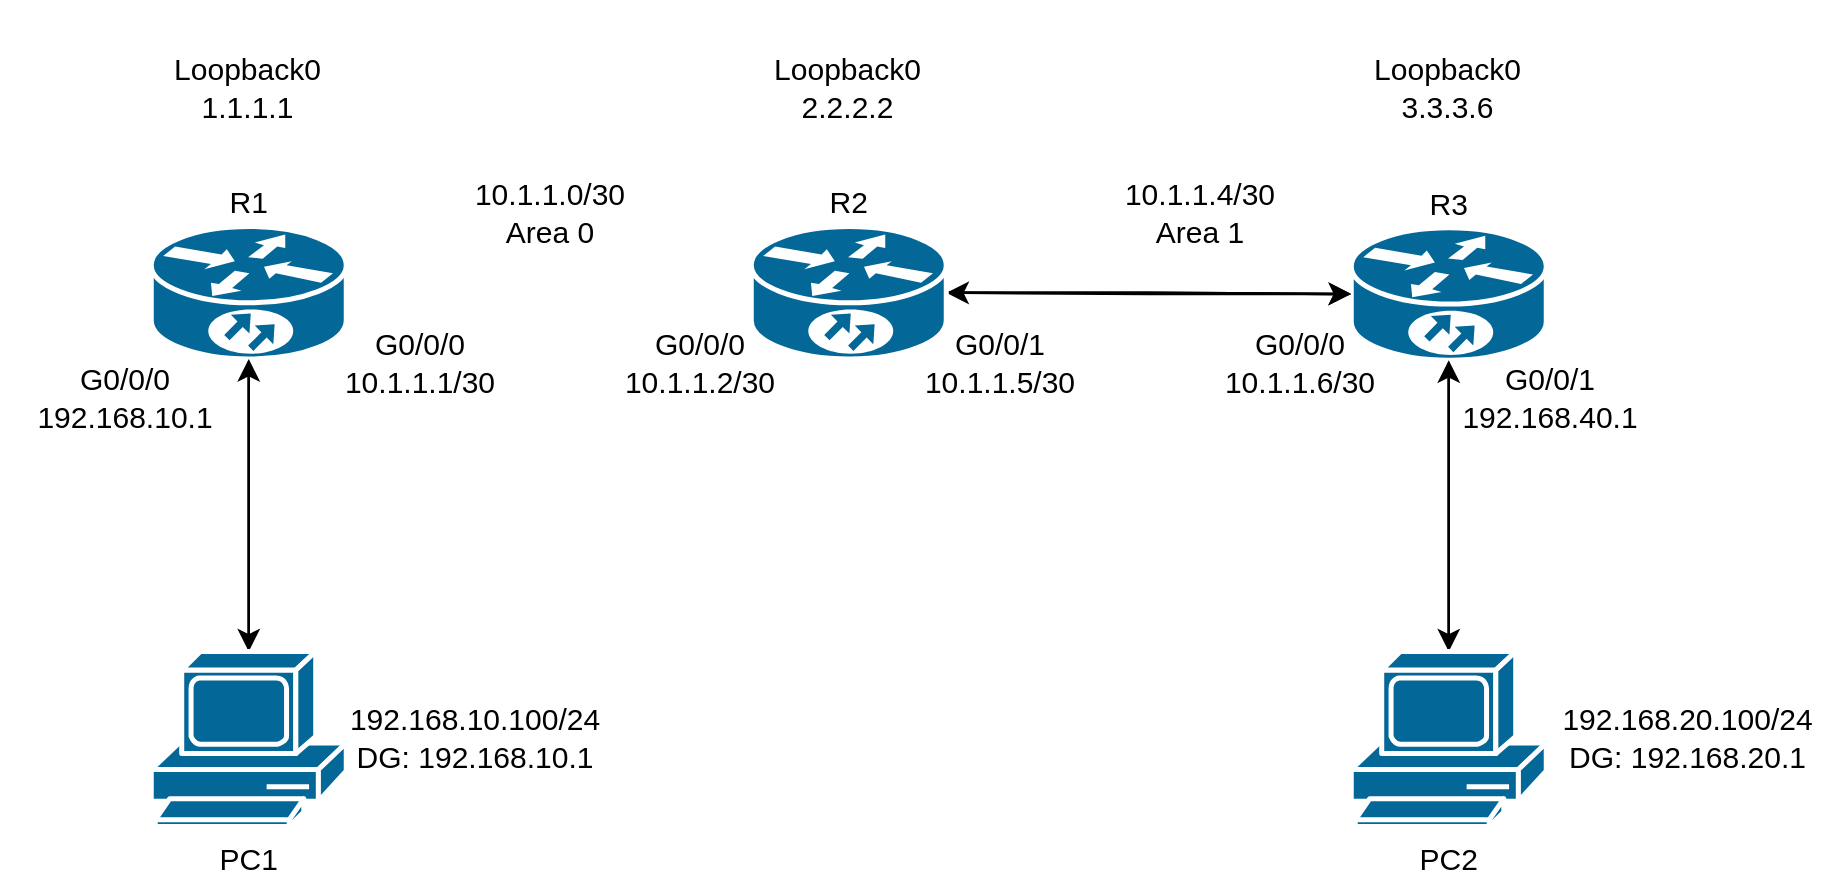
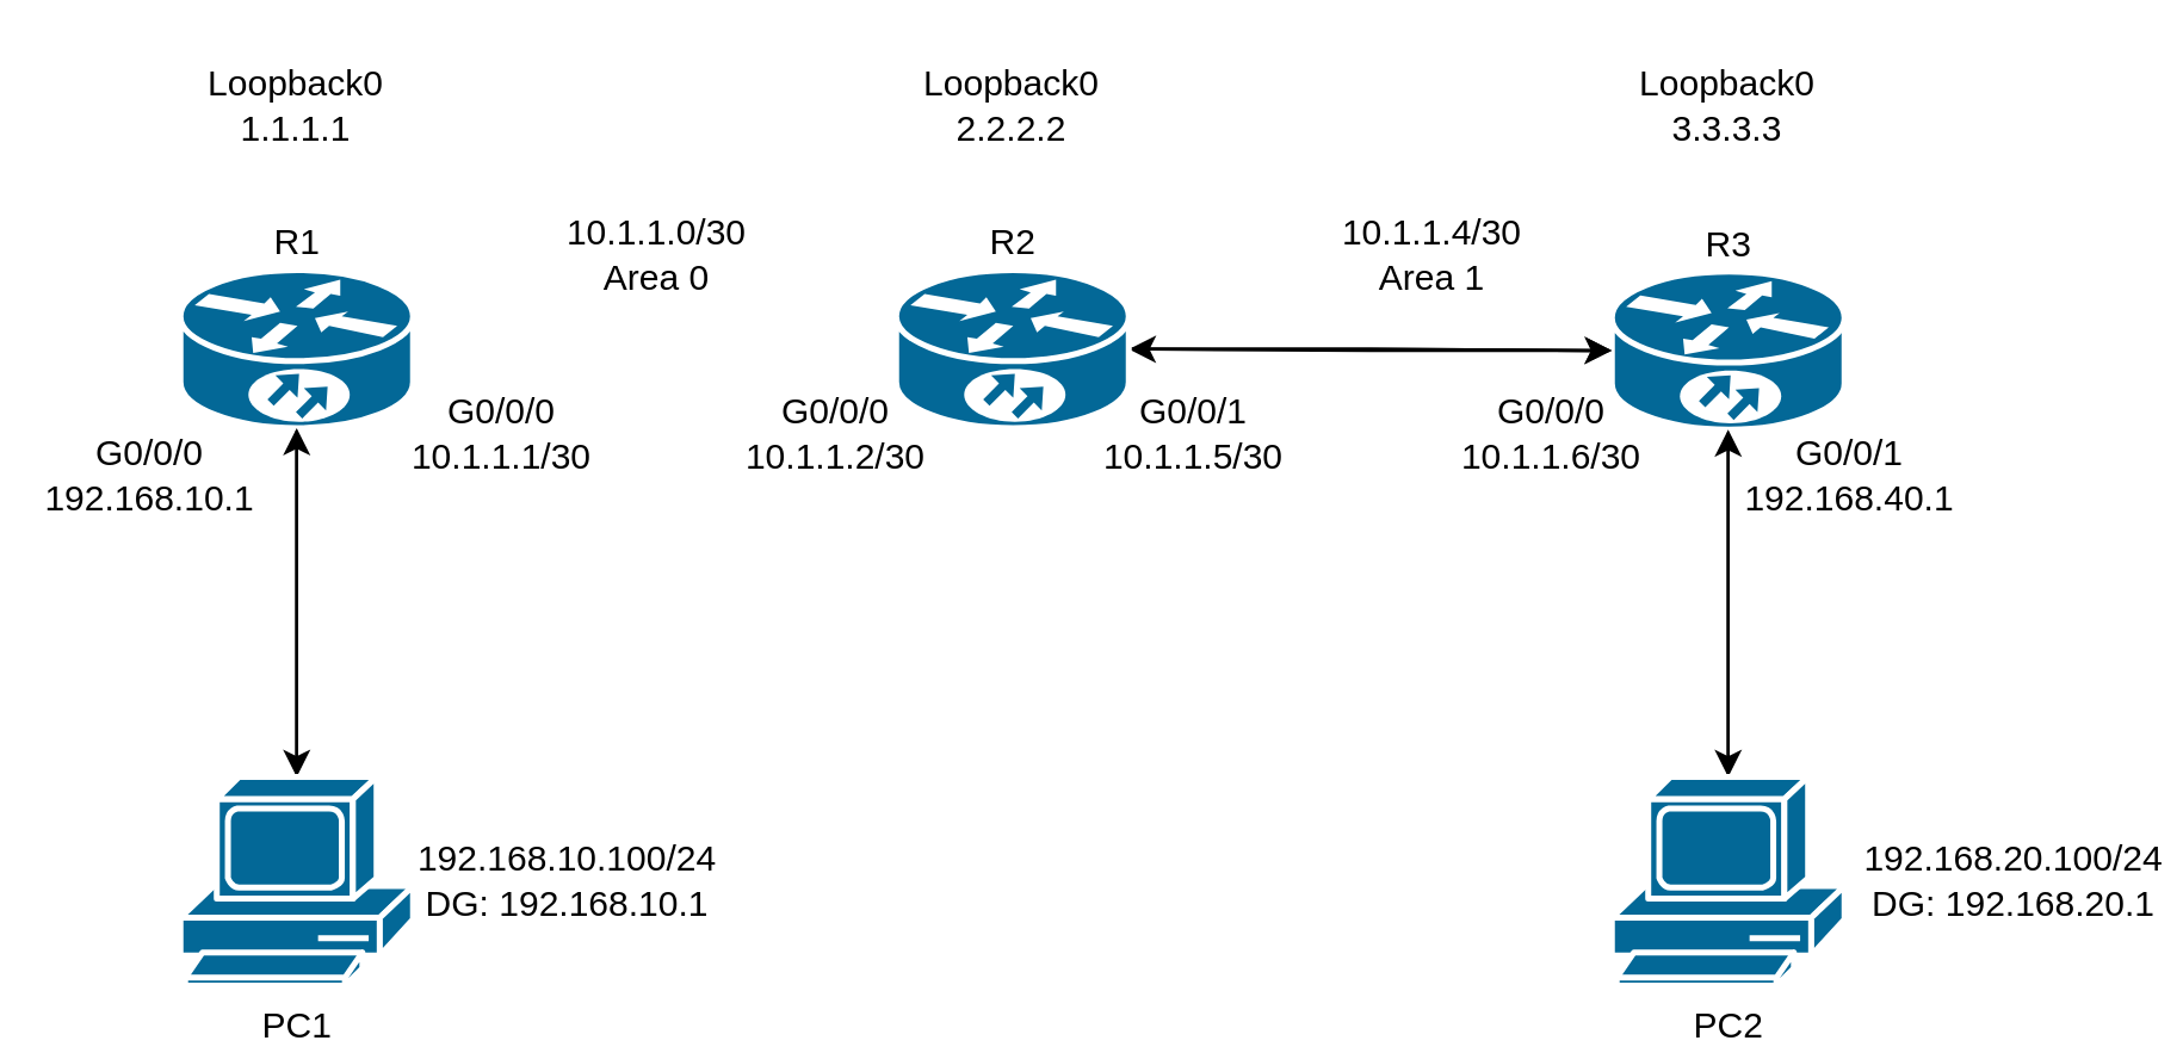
  <mxCell id="0" />
  <mxCell id="1" parent="0" />
  <mxCell id="2" style="edgeStyle=orthogonalEdgeStyle;rounded=0;orthogonalLoop=1;jettySize=auto;html=1;" edge="1" parent="1" source="4" target="11"><mxGeometry relative="1" as="geometry" /></mxCell>
  <mxCell id="3" style="edgeStyle=orthogonalEdgeStyle;rounded=0;orthogonalLoop=1;jettySize=auto;html=1;" edge="1" parent="1" source="4" target="7"><mxGeometry relative="1" as="geometry" /></mxCell>
  <mxCell id="4" value="&lt;div&gt;R3&lt;/div&gt;" style="shape=mxgraph.cisco.routers.10700;sketch=0;html=1;pointerEvents=1;dashed=0;fillColor=#036897;strokeColor=#ffffff;strokeWidth=2;verticalLabelPosition=top;verticalAlign=bottom;align=center;outlineConnect=0;direction=east;labelPosition=center;" vertex="1" parent="1"><mxGeometry x="540" y="90.5" width="78" height="53" as="geometry" /></mxCell>
  <mxCell id="5" style="edgeStyle=orthogonalEdgeStyle;rounded=0;orthogonalLoop=1;jettySize=auto;html=1;" edge="1" parent="1" source="7" target="4"><mxGeometry relative="1" as="geometry" /></mxCell>
  <mxCell id="6" style="edgeStyle=orthogonalEdgeStyle;rounded=0;orthogonalLoop=1;jettySize=auto;html=1;" edge="1" parent="1" source="7" target="4"><mxGeometry relative="1" as="geometry" /></mxCell>
  <mxCell id="7" value="R2" style="shape=mxgraph.cisco.routers.10700;sketch=0;html=1;pointerEvents=1;dashed=0;fillColor=#036897;strokeColor=#ffffff;strokeWidth=2;verticalLabelPosition=top;verticalAlign=bottom;align=center;outlineConnect=0;labelPosition=center;" vertex="1" parent="1"><mxGeometry x="300" y="90" width="78" height="53" as="geometry" /></mxCell>
  <mxCell id="8" style="edgeStyle=orthogonalEdgeStyle;rounded=0;orthogonalLoop=1;jettySize=auto;html=1;" edge="1" parent="1" source="9" target="14"><mxGeometry relative="1" as="geometry" /></mxCell>
  <mxCell id="9" value="R1" style="shape=mxgraph.cisco.routers.10700;sketch=0;html=1;pointerEvents=1;dashed=0;fillColor=#036897;strokeColor=#ffffff;strokeWidth=2;verticalLabelPosition=top;verticalAlign=bottom;align=center;outlineConnect=0;labelPosition=center;" vertex="1" parent="1"><mxGeometry x="60" y="90" width="78" height="53" as="geometry" /></mxCell>
  <mxCell id="10" style="edgeStyle=orthogonalEdgeStyle;rounded=0;orthogonalLoop=1;jettySize=auto;html=1;" edge="1" parent="1" source="11" target="4"><mxGeometry relative="1" as="geometry" /></mxCell>
  <mxCell id="11" value="PC2" style="shape=mxgraph.cisco.computers_and_peripherals.pc;sketch=0;html=1;pointerEvents=1;dashed=0;fillColor=#036897;strokeColor=#ffffff;strokeWidth=2;verticalLabelPosition=bottom;verticalAlign=top;align=center;outlineConnect=0;" vertex="1" parent="1"><mxGeometry x="540" y="260" width="78" height="70" as="geometry" /></mxCell>
  <mxCell id="12" value="" style="shape=mxgraph.cisco.computers_and_peripherals.pc;sketch=0;html=1;pointerEvents=1;dashed=0;fillColor=#036897;strokeColor=#ffffff;strokeWidth=2;verticalLabelPosition=bottom;verticalAlign=top;align=center;outlineConnect=0;" vertex="1" parent="1"><mxGeometry x="60" y="260" width="78" height="70" as="geometry" /></mxCell>
  <mxCell id="13" value="" style="edgeStyle=orthogonalEdgeStyle;rounded=0;orthogonalLoop=1;jettySize=auto;html=1;" edge="1" parent="1" source="14" target="9"><mxGeometry relative="1" as="geometry" /></mxCell>
  <mxCell id="14" value="PC1" style="shape=mxgraph.cisco.computers_and_peripherals.pc;sketch=0;html=1;pointerEvents=1;dashed=0;fillColor=#036897;strokeColor=#ffffff;strokeWidth=2;verticalLabelPosition=bottom;verticalAlign=top;align=center;outlineConnect=0;" vertex="1" parent="1"><mxGeometry x="60" y="260" width="78" height="70" as="geometry" /></mxCell>
  <mxCell id="15" value="G0/0/1&lt;div&gt;192.168.40.1&lt;/div&gt;" style="text;strokeColor=none;align=center;fillColor=none;html=1;verticalAlign=middle;whiteSpace=wrap;rounded=0;" vertex="1" parent="1"><mxGeometry x="590" y="143.5" width="60" height="30" as="geometry" /></mxCell>
  <mxCell id="16" value="192.168.20.100/24&lt;div&gt;DG: 192.168.20.1&lt;/div&gt;" style="text;strokeColor=none;align=center;fillColor=none;html=1;verticalAlign=middle;whiteSpace=wrap;rounded=0;" vertex="1" parent="1"><mxGeometry x="640" y="280" width="70" height="30" as="geometry" /></mxCell>
  <mxCell id="17" value="&lt;div&gt;G0/0/0&lt;/div&gt;10.1.1.1/30" style="text;strokeColor=none;align=center;fillColor=none;html=1;verticalAlign=middle;whiteSpace=wrap;rounded=0;" vertex="1" parent="1"><mxGeometry x="138" y="130" width="60" height="30" as="geometry" /></mxCell>
  <mxCell id="18" value="G0/0/0&lt;div&gt;10.1.1.2/30&lt;/div&gt;" style="text;strokeColor=none;align=center;fillColor=none;html=1;verticalAlign=middle;whiteSpace=wrap;rounded=0;" vertex="1" parent="1"><mxGeometry x="250" y="130" width="60" height="30" as="geometry" /></mxCell>
  <mxCell id="19" value="G0/0/1&lt;div&gt;10.1.1.5/30&lt;/div&gt;" style="text;strokeColor=none;align=center;fillColor=none;html=1;verticalAlign=middle;whiteSpace=wrap;rounded=0;" vertex="1" parent="1"><mxGeometry x="370" y="130" width="60" height="30" as="geometry" /></mxCell>
  <mxCell id="20" value="G0/0/0&lt;div&gt;10.1.1.6/30&lt;/div&gt;" style="text;strokeColor=none;align=center;fillColor=none;html=1;verticalAlign=middle;whiteSpace=wrap;rounded=0;" vertex="1" parent="1"><mxGeometry x="490" y="130" width="60" height="30" as="geometry" /></mxCell>
  <mxCell id="21" value="10.1.1.0/30&lt;div&gt;Area 0&lt;/div&gt;" style="text;strokeColor=none;align=center;fillColor=none;html=1;verticalAlign=middle;whiteSpace=wrap;rounded=0;" vertex="1" parent="1"><mxGeometry x="190" y="70" width="60" height="30" as="geometry" /></mxCell>
  <mxCell id="22" value="10.1.1.4/30&lt;div&gt;Area 1&lt;/div&gt;" style="text;strokeColor=none;align=center;fillColor=none;html=1;verticalAlign=middle;whiteSpace=wrap;rounded=0;" vertex="1" parent="1"><mxGeometry x="450" y="70" width="60" height="30" as="geometry" /></mxCell>
  <mxCell id="23" value="192.168.10.100/24&lt;div&gt;DG: 192.168.10.1&lt;/div&gt;" style="text;strokeColor=none;align=center;fillColor=none;html=1;verticalAlign=middle;whiteSpace=wrap;rounded=0;" vertex="1" parent="1"><mxGeometry x="160" y="280" width="60" height="30" as="geometry" /></mxCell>
  <mxCell id="24" value="G0/0/0&lt;div&gt;192.168.10.1&lt;/div&gt;" style="text;strokeColor=none;align=center;fillColor=none;html=1;verticalAlign=middle;whiteSpace=wrap;rounded=0;" vertex="1" parent="1"><mxGeometry x="20" y="143.5" width="60" height="30" as="geometry" /></mxCell>
  <mxCell id="25" value="Loopback0&lt;div&gt;1.1.1.1&lt;/div&gt;" style="text;strokeColor=none;align=center;fillColor=none;html=1;verticalAlign=middle;whiteSpace=wrap;rounded=0;" vertex="1" parent="1"><mxGeometry x="69" y="20" width="60" height="30" as="geometry" /></mxCell>
  <mxCell id="26" value="Loopback0&lt;div&gt;2.2.2.2&lt;/div&gt;" style="text;strokeColor=none;align=center;fillColor=none;html=1;verticalAlign=middle;whiteSpace=wrap;rounded=0;" vertex="1" parent="1"><mxGeometry x="309" y="20" width="60" height="30" as="geometry" /></mxCell>
- <mxCell id="27" value="Loopback0&lt;div&gt;3.3.3.6&lt;/div&gt;" style="text;strokeColor=none;align=center;fillColor=none;html=1;verticalAlign=middle;whiteSpace=wrap;rounded=0;" vertex="1" parent="1"><mxGeometry x="549" y="20" width="60" height="30" as="geometry" /></mxCell>
+ <mxCell id="27" value="Loopback0&lt;div&gt;3.3.3.3&lt;/div&gt;" style="text;strokeColor=none;align=center;fillColor=none;html=1;verticalAlign=middle;whiteSpace=wrap;rounded=0;" vertex="1" parent="1"><mxGeometry x="549" y="20" width="60" height="30" as="geometry" /></mxCell>
